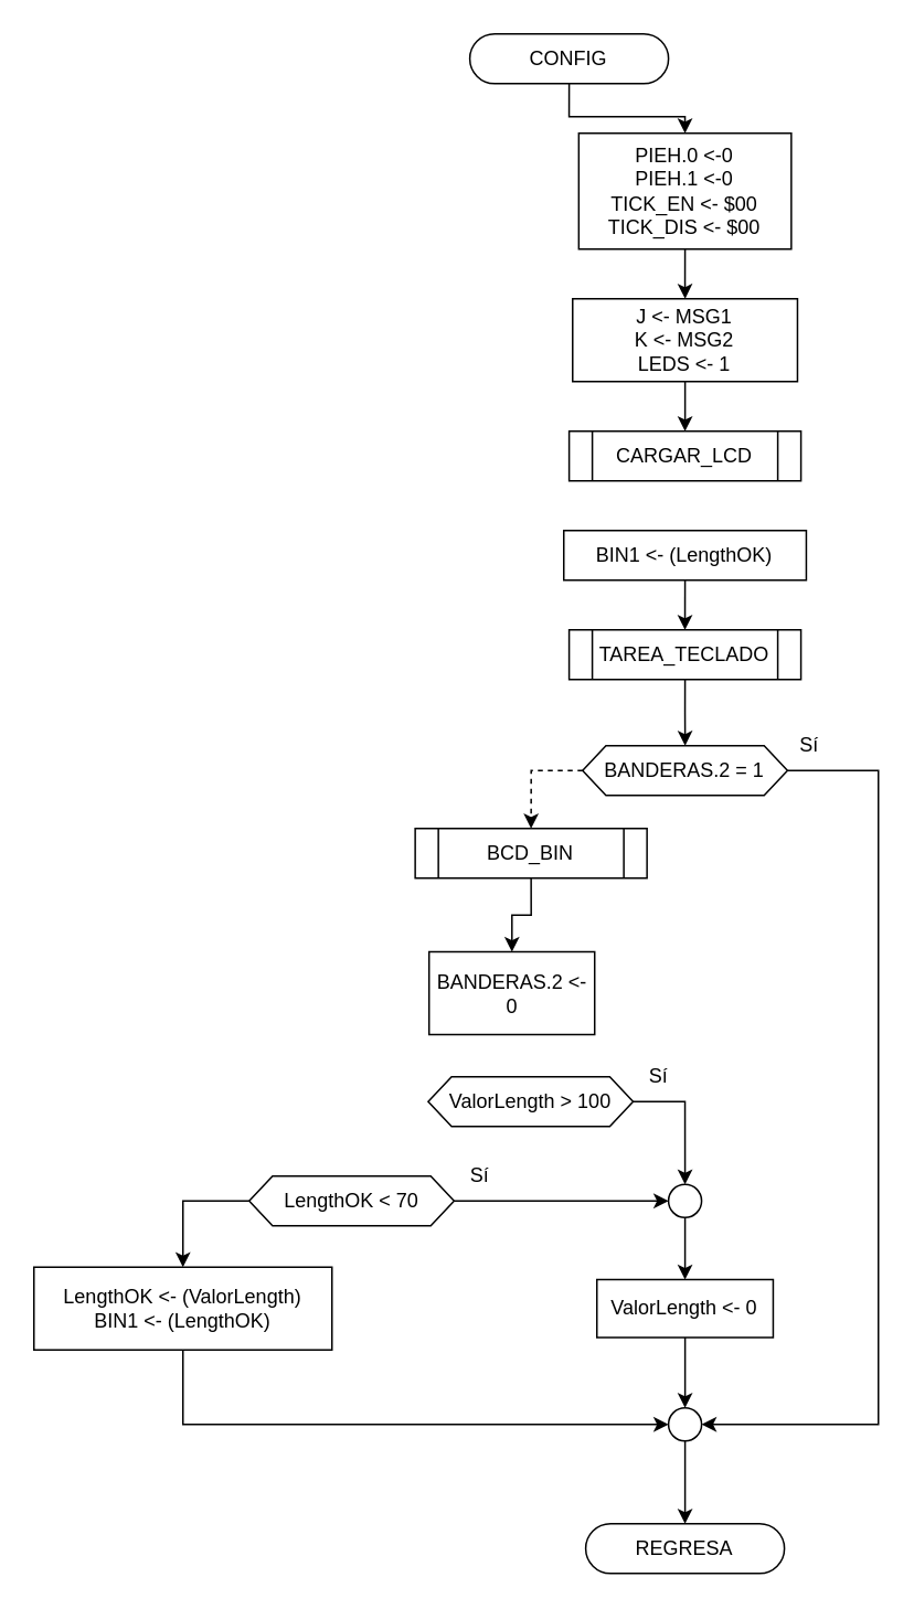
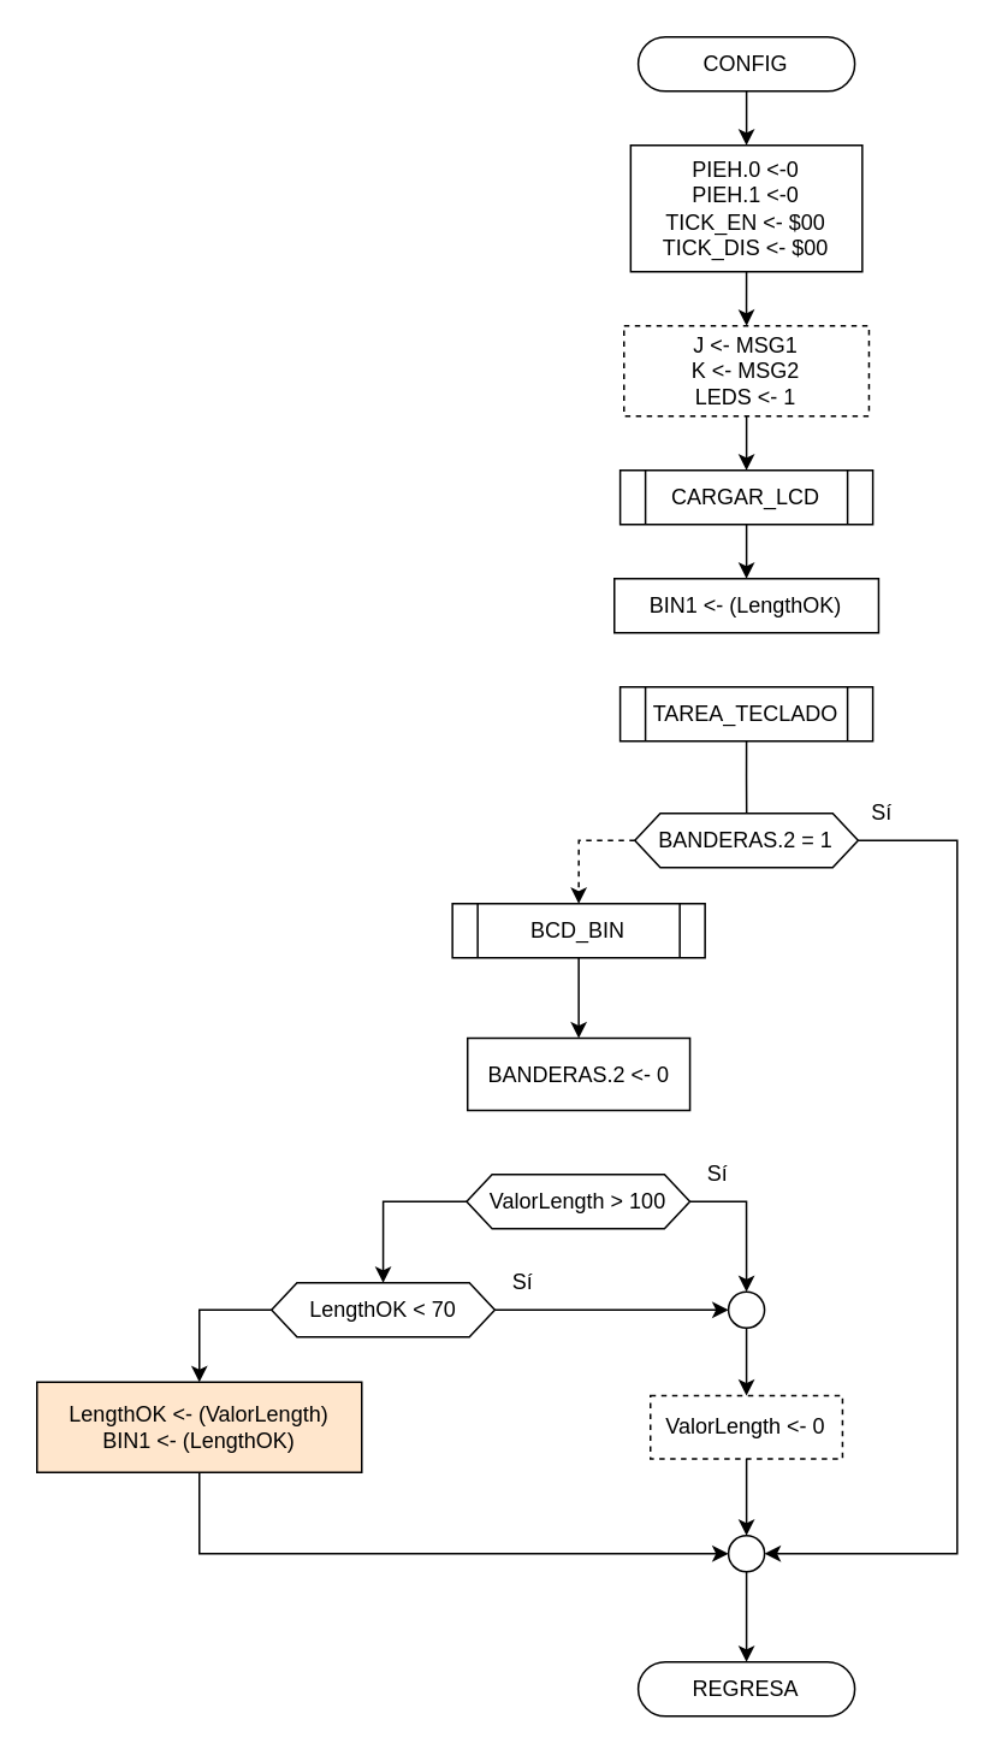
  <mxCell id="0" />
  <mxCell id="1" parent="0" />
  <mxCell id="2" style="edgeStyle=orthogonalEdgeStyle;rounded=0;orthogonalLoop=1;jettySize=auto;html=1;exitX=0.5;exitY=1;exitDx=0;exitDy=0;entryX=0.5;entryY=0;entryDx=0;entryDy=0;" edge="1" parent="1" source="3" target="36"><mxGeometry relative="1" as="geometry" /></mxCell>
- <mxCell id="3" value="CONFIG" style="rounded=1;whiteSpace=wrap;html=1;fontSize=12;glass=0;strokeWidth=1;shadow=0;arcSize=50;" parent="1" vertex="1"><mxGeometry x="283.24" y="20" width="120" height="30" as="geometry" /></mxCell>
+ <mxCell id="3" value="CONFIG" style="rounded=1;whiteSpace=wrap;html=1;fontSize=12;glass=0;strokeWidth=1;shadow=0;arcSize=50;" parent="1" vertex="1"><mxGeometry x="353.24" y="20" width="120" height="30" as="geometry" /></mxCell>
  <mxCell id="4" style="edgeStyle=orthogonalEdgeStyle;rounded=0;orthogonalLoop=1;jettySize=auto;html=1;exitX=0.5;exitY=1;exitDx=0;exitDy=0;entryX=0.5;entryY=0;entryDx=0;entryDy=0;" edge="1" parent="1" source="5" target="32"><mxGeometry relative="1" as="geometry" /></mxCell>
- <mxCell id="5" value="J &amp;lt;- MSG1&lt;br&gt;K &amp;lt;- MSG2&lt;br&gt;LEDS &amp;lt;- 1" style="rounded=0;whiteSpace=wrap;html=1;" vertex="1" parent="1"><mxGeometry x="345.35" y="180" width="135.79" height="50" as="geometry" /></mxCell>
+ <mxCell id="5" value="J &amp;lt;- MSG1&lt;br&gt;K &amp;lt;- MSG2&lt;br&gt;LEDS &amp;lt;- 1" style="rounded=0;whiteSpace=wrap;html=1;dashed=1;" vertex="1" parent="1"><mxGeometry x="345.35" y="180" width="135.79" height="50" as="geometry" /></mxCell>
  <mxCell id="6" style="edgeStyle=orthogonalEdgeStyle;rounded=0;orthogonalLoop=1;jettySize=auto;html=1;exitX=0;exitY=0.5;exitDx=0;exitDy=0;entryX=0.5;entryY=0;entryDx=0;entryDy=0;dashed=1;" parent="1" source="8" target="10" edge="1"><mxGeometry relative="1" as="geometry" /></mxCell>
  <mxCell id="7" style="edgeStyle=orthogonalEdgeStyle;rounded=0;orthogonalLoop=1;jettySize=auto;html=1;exitX=1;exitY=0.5;exitDx=0;exitDy=0;entryX=1;entryY=0.5;entryDx=0;entryDy=0;" edge="1" parent="1" source="8" target="16"><mxGeometry relative="1" as="geometry"><Array as="points"><mxPoint x="530" y="465" /><mxPoint x="530" y="860" /></Array></mxGeometry></mxCell>
  <mxCell id="8" value="BANDERAS.2 = 1" style="shape=hexagon;perimeter=hexagonPerimeter2;whiteSpace=wrap;html=1;size=0.114;" parent="1" vertex="1"><mxGeometry x="351.35" y="450" width="123.76" height="30" as="geometry" /></mxCell>
  <mxCell id="9" style="edgeStyle=orthogonalEdgeStyle;rounded=0;orthogonalLoop=1;jettySize=auto;html=1;exitX=0.5;exitY=1;exitDx=0;exitDy=0;" parent="1" source="10" target="11" edge="1"><mxGeometry relative="1" as="geometry" /></mxCell>
  <mxCell id="10" value="BCD_BIN" style="shape=process;whiteSpace=wrap;html=1;backgroundOutline=1;" parent="1" vertex="1"><mxGeometry x="250.26" y="500" width="140" height="30" as="geometry" /></mxCell>
- <mxCell id="11" value="BANDERAS.2 &amp;lt;- 0" style="rounded=0;whiteSpace=wrap;html=1;" parent="1" vertex="1"><mxGeometry x="258.65" y="574.5" width="100" height="50" as="geometry" /></mxCell>
+ <mxCell id="11" value="BANDERAS.2 &amp;lt;- 0" style="rounded=0;whiteSpace=wrap;html=1;" parent="1" vertex="1"><mxGeometry x="258.65" y="574.5" width="123.23" height="40" as="geometry" /></mxCell>
+ <mxCell id="12" style="edgeStyle=orthogonalEdgeStyle;rounded=0;orthogonalLoop=1;jettySize=auto;html=1;exitX=0;exitY=0.5;exitDx=0;exitDy=0;entryX=0.5;entryY=0;entryDx=0;entryDy=0;" parent="1" source="14" target="20" edge="1"><mxGeometry relative="1" as="geometry" /></mxCell>
  <mxCell id="13" style="edgeStyle=orthogonalEdgeStyle;rounded=0;orthogonalLoop=1;jettySize=auto;html=1;exitX=1;exitY=0.5;exitDx=0;exitDy=0;entryX=0.5;entryY=0;entryDx=0;entryDy=0;" parent="1" source="14" target="26" edge="1"><mxGeometry relative="1" as="geometry" /></mxCell>
  <mxCell id="14" value="ValorLength &amp;gt; 100" style="shape=hexagon;perimeter=hexagonPerimeter2;whiteSpace=wrap;html=1;size=0.114;" parent="1" vertex="1"><mxGeometry x="258.12" y="650" width="123.76" height="30" as="geometry" /></mxCell>
  <mxCell id="15" style="edgeStyle=orthogonalEdgeStyle;rounded=0;orthogonalLoop=1;jettySize=auto;html=1;exitX=0.5;exitY=1;exitDx=0;exitDy=0;entryX=0.5;entryY=0;entryDx=0;entryDy=0;" parent="1" source="16" target="17" edge="1"><mxGeometry relative="1" as="geometry" /></mxCell>
  <mxCell id="16" value="" style="ellipse;whiteSpace=wrap;html=1;aspect=fixed;" parent="1" vertex="1"><mxGeometry x="403.24" y="850" width="20" height="20" as="geometry" /></mxCell>
  <mxCell id="17" value="REGRESA" style="rounded=1;whiteSpace=wrap;html=1;fontSize=12;glass=0;strokeWidth=1;shadow=0;arcSize=50;" parent="1" vertex="1"><mxGeometry x="353.24" y="920" width="120" height="30" as="geometry" /></mxCell>
  <mxCell id="18" style="edgeStyle=orthogonalEdgeStyle;rounded=0;orthogonalLoop=1;jettySize=auto;html=1;exitX=1;exitY=0.5;exitDx=0;exitDy=0;" parent="1" source="20" target="26" edge="1"><mxGeometry relative="1" as="geometry" /></mxCell>
  <mxCell id="19" style="edgeStyle=orthogonalEdgeStyle;rounded=0;orthogonalLoop=1;jettySize=auto;html=1;exitX=0;exitY=0.5;exitDx=0;exitDy=0;" parent="1" source="20" target="28" edge="1"><mxGeometry relative="1" as="geometry" /></mxCell>
  <mxCell id="20" value="LengthOK&amp;nbsp;&amp;lt; 70" style="shape=hexagon;perimeter=hexagonPerimeter2;whiteSpace=wrap;html=1;size=0.114;" parent="1" vertex="1"><mxGeometry x="150" y="710" width="123.76" height="30" as="geometry" /></mxCell>
  <mxCell id="21" value="Sí" style="text;html=1;align=center;verticalAlign=middle;resizable=0;points=[];autosize=1;" parent="1" vertex="1"><mxGeometry x="381.88" y="640" width="30" height="20" as="geometry" /></mxCell>
  <mxCell id="22" value="Sí" style="text;html=1;align=center;verticalAlign=middle;resizable=0;points=[];autosize=1;" parent="1" vertex="1"><mxGeometry x="273.76" y="700" width="30" height="20" as="geometry" /></mxCell>
  <mxCell id="23" style="edgeStyle=orthogonalEdgeStyle;rounded=0;orthogonalLoop=1;jettySize=auto;html=1;exitX=0.5;exitY=1;exitDx=0;exitDy=0;" parent="1" source="24" target="16" edge="1"><mxGeometry relative="1" as="geometry" /></mxCell>
- <mxCell id="24" value="ValorLength&amp;nbsp;&amp;lt;- 0" style="rounded=0;whiteSpace=wrap;html=1;" parent="1" vertex="1"><mxGeometry x="360" y="772.5" width="106.46" height="35" as="geometry" /></mxCell>
+ <mxCell id="24" value="ValorLength&amp;nbsp;&amp;lt;- 0" style="rounded=0;whiteSpace=wrap;html=1;dashed=1;" parent="1" vertex="1"><mxGeometry x="360" y="772.5" width="106.46" height="35" as="geometry" /></mxCell>
  <mxCell id="25" style="edgeStyle=orthogonalEdgeStyle;rounded=0;orthogonalLoop=1;jettySize=auto;html=1;exitX=0.5;exitY=1;exitDx=0;exitDy=0;entryX=0.5;entryY=0;entryDx=0;entryDy=0;" parent="1" source="26" target="24" edge="1"><mxGeometry relative="1" as="geometry" /></mxCell>
  <mxCell id="26" value="" style="ellipse;whiteSpace=wrap;html=1;aspect=fixed;" parent="1" vertex="1"><mxGeometry x="403.23" y="715" width="20" height="20" as="geometry" /></mxCell>
  <mxCell id="27" style="edgeStyle=orthogonalEdgeStyle;rounded=0;orthogonalLoop=1;jettySize=auto;html=1;exitX=0.5;exitY=1;exitDx=0;exitDy=0;entryX=0;entryY=0.5;entryDx=0;entryDy=0;" parent="1" source="28" target="16" edge="1"><mxGeometry relative="1" as="geometry" /></mxCell>
- <mxCell id="28" value="LengthOK &amp;lt;- (ValorLength)&lt;br&gt;BIN1 &amp;lt;- (LengthOK)" style="rounded=0;whiteSpace=wrap;html=1;" parent="1" vertex="1"><mxGeometry x="20" y="765" width="180" height="50" as="geometry" /></mxCell>
- <mxCell id="29" style="edgeStyle=orthogonalEdgeStyle;rounded=0;orthogonalLoop=1;jettySize=auto;html=1;exitX=0.5;exitY=1;exitDx=0;exitDy=0;" edge="1" parent="1" source="30" target="8"><mxGeometry relative="1" as="geometry" /></mxCell>
+ <mxCell id="28" value="LengthOK &amp;lt;- (ValorLength)&lt;br&gt;BIN1 &amp;lt;- (LengthOK)" style="rounded=0;whiteSpace=wrap;html=1;fillColor=#ffe6cc;" parent="1" vertex="1"><mxGeometry x="20" y="765" width="180" height="50" as="geometry" /></mxCell>
+ <mxCell id="29" style="edgeStyle=orthogonalEdgeStyle;rounded=0;orthogonalLoop=1;jettySize=auto;html=1;exitX=0.5;exitY=1;exitDx=0;exitDy=0;endArrow=none;" edge="1" parent="1" source="30" target="8"><mxGeometry relative="1" as="geometry" /></mxCell>
  <mxCell id="30" value="TAREA_TECLADO" style="shape=process;whiteSpace=wrap;html=1;backgroundOutline=1;" vertex="1" parent="1"><mxGeometry x="343.23" y="380" width="140" height="30" as="geometry" /></mxCell>
+ <mxCell id="31" style="edgeStyle=orthogonalEdgeStyle;rounded=0;orthogonalLoop=1;jettySize=auto;html=1;exitX=0.5;exitY=1;exitDx=0;exitDy=0;entryX=0.5;entryY=0;entryDx=0;entryDy=0;" edge="1" parent="1" source="32" target="34"><mxGeometry relative="1" as="geometry" /></mxCell>
  <mxCell id="32" value="CARGAR_LCD" style="shape=process;whiteSpace=wrap;html=1;backgroundOutline=1;" vertex="1" parent="1"><mxGeometry x="343.24" y="260" width="140" height="30" as="geometry" /></mxCell>
- <mxCell id="33" style="edgeStyle=orthogonalEdgeStyle;rounded=0;orthogonalLoop=1;jettySize=auto;html=1;exitX=0.5;exitY=1;exitDx=0;exitDy=0;" edge="1" parent="1" source="34" target="30"><mxGeometry relative="1" as="geometry" /></mxCell>
  <mxCell id="34" value="BIN1 &amp;lt;- (LengthOK)" style="rounded=0;whiteSpace=wrap;html=1;" vertex="1" parent="1"><mxGeometry x="340" y="320" width="146.46" height="30" as="geometry" /></mxCell>
  <mxCell id="35" style="edgeStyle=orthogonalEdgeStyle;rounded=0;orthogonalLoop=1;jettySize=auto;html=1;exitX=0.5;exitY=1;exitDx=0;exitDy=0;" edge="1" parent="1" source="36" target="5"><mxGeometry relative="1" as="geometry" /></mxCell>
  <mxCell id="36" value="PIEH.0 &amp;lt;-0&lt;br&gt;PIEH.1 &amp;lt;-0&lt;br&gt;TICK_EN &amp;lt;- $00&lt;br&gt;TICK_DIS &amp;lt;- $00" style="rounded=0;whiteSpace=wrap;html=1;" vertex="1" parent="1"><mxGeometry x="349.06" y="80" width="128.34" height="70" as="geometry" /></mxCell>
  <mxCell id="37" value="Sí" style="text;html=1;align=center;verticalAlign=middle;resizable=0;points=[];autosize=1;" vertex="1" parent="1"><mxGeometry x="473.24" y="440" width="30" height="20" as="geometry" /></mxCell>
